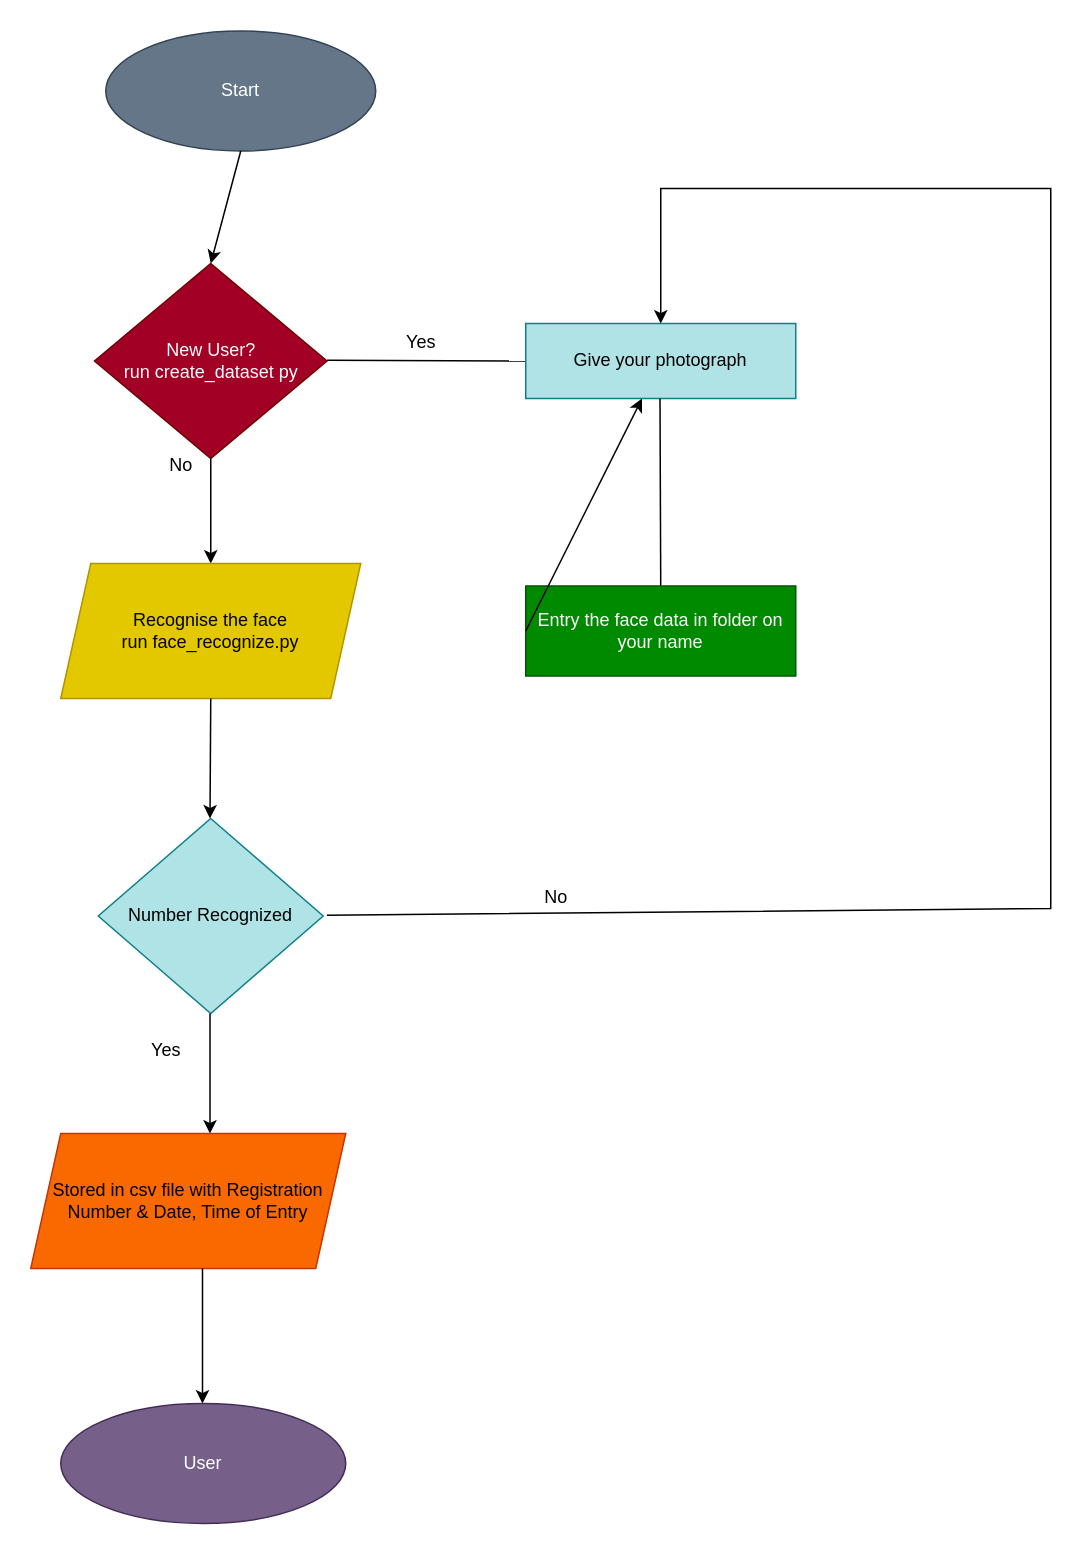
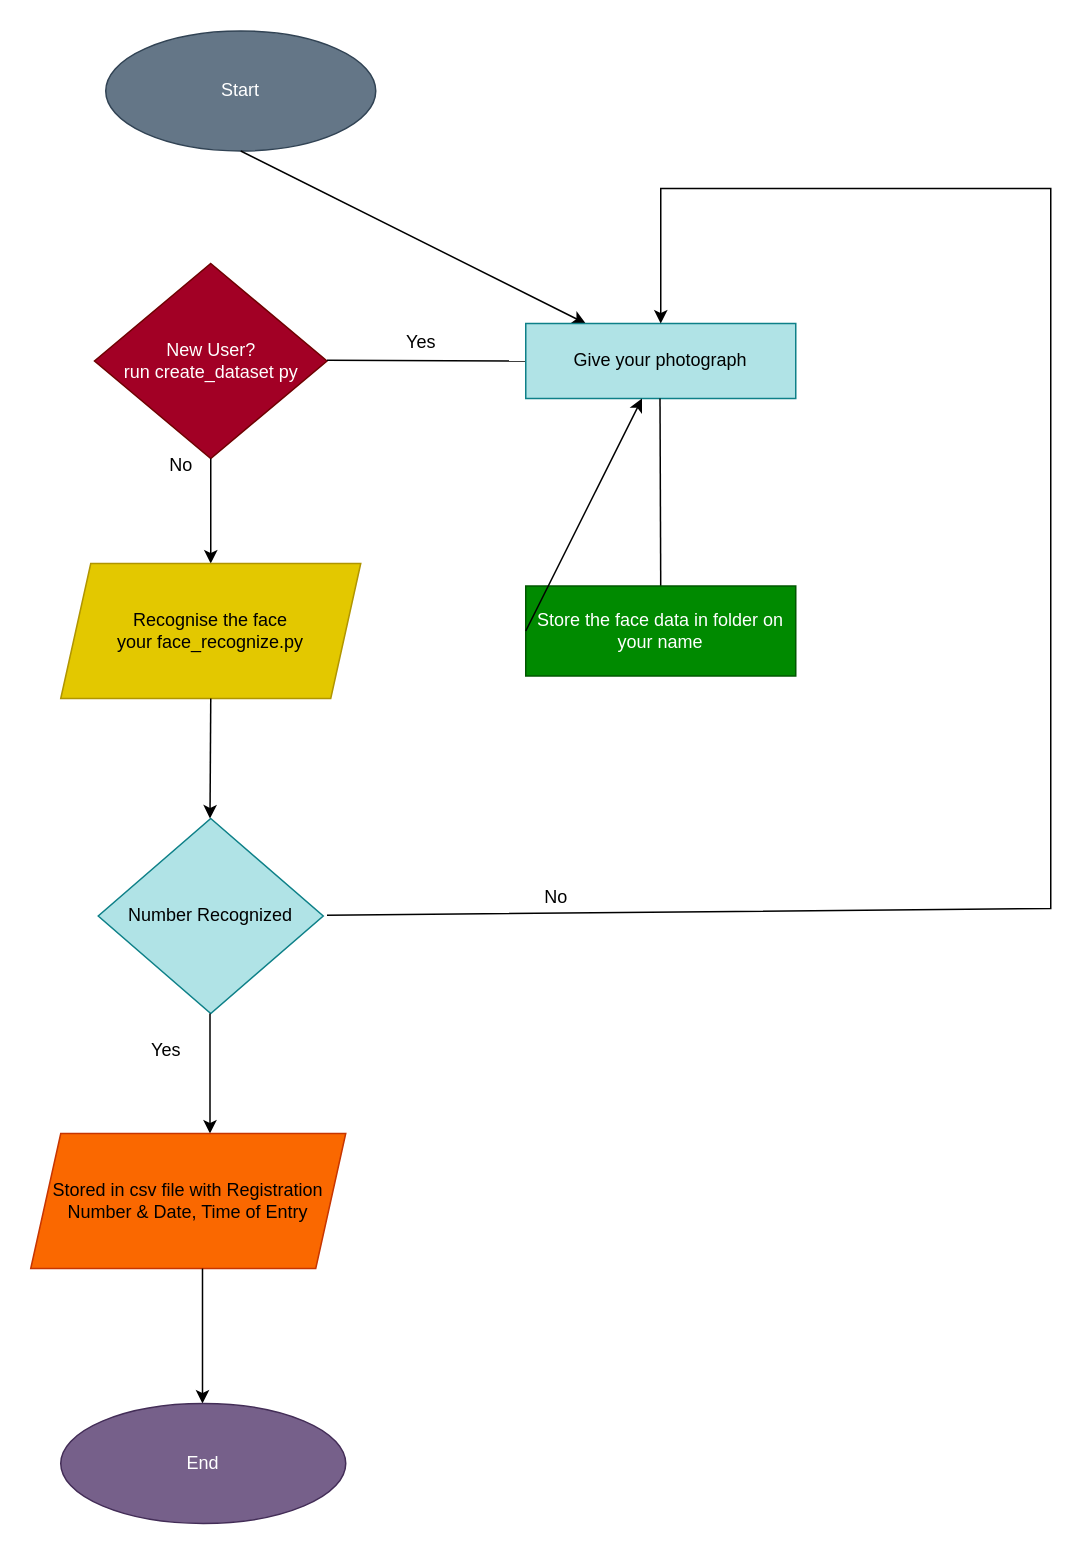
  <mxCell id="0" />
  <mxCell id="1" parent="0" />
  <mxCell id="2" value="Start" style="ellipse;whiteSpace=wrap;html=1;fillColor=#647687;fontColor=#ffffff;strokeColor=#314354;" vertex="1" parent="1"><mxGeometry x="70" y="20" width="180" height="80" as="geometry" /></mxCell>
  <mxCell id="3" value="New User?&lt;div&gt;run create_dataset py&lt;/div&gt;" style="rhombus;whiteSpace=wrap;html=1;fillColor=light-dark(#A20025,#FFD966);fontColor=#ffffff;strokeColor=#6F0000;" vertex="1" parent="1"><mxGeometry x="62.5" y="175" width="155" height="130" as="geometry" /></mxCell>
  <mxCell id="4" value="Number Recognized" style="rhombus;whiteSpace=wrap;html=1;fillColor=light-dark(#B0E3E6,#9AC7BF);strokeColor=#0e8088;" vertex="1" parent="1"><mxGeometry x="65" y="545" width="150" height="130" as="geometry" /></mxCell>
- <mxCell id="5" value="" style="endArrow=classic;html=1;rounded=0;entryX=0.5;entryY=0;entryDx=0;entryDy=0;exitX=0.5;exitY=1;exitDx=0;exitDy=0;" edge="1" parent="1" source="2" target="3"><mxGeometry width="50" height="50" relative="1" as="geometry"><mxPoint x="140" y="125" as="sourcePoint" /><mxPoint x="190" y="75" as="targetPoint" /></mxGeometry></mxCell>
+ <mxCell id="5" value="" style="endArrow=classic;html=1;rounded=0;exitX=0.5;exitY=1;exitDx=0;exitDy=0;" edge="1" parent="1" source="2" target="8"><mxGeometry width="50" height="50" relative="1" as="geometry"><mxPoint x="140" y="125" as="sourcePoint" /><mxPoint x="190" y="75" as="targetPoint" /></mxGeometry></mxCell>
  <mxCell id="6" value="" style="endArrow=classic;html=1;rounded=0;exitX=0.5;exitY=1;exitDx=0;exitDy=0;" edge="1" parent="1" source="3"><mxGeometry width="50" height="50" relative="1" as="geometry"><mxPoint x="133.75" y="315" as="sourcePoint" /><mxPoint x="140" y="375" as="targetPoint" /></mxGeometry></mxCell>
  <mxCell id="7" value="" style="endArrow=none;html=1;rounded=0;" edge="1" parent="1"><mxGeometry width="50" height="50" relative="1" as="geometry"><mxPoint x="217.5" y="239.5" as="sourcePoint" /><mxPoint x="350" y="240" as="targetPoint" /></mxGeometry></mxCell>
  <mxCell id="8" value="Give your photograph" style="rounded=0;whiteSpace=wrap;html=1;fillColor=light-dark(#B0E3E6,#66B2FF);strokeColor=#0e8088;" vertex="1" parent="1"><mxGeometry x="350" y="215" width="180" height="50" as="geometry" /></mxCell>
  <mxCell id="9" value="" style="endArrow=none;html=1;rounded=0;" edge="1" parent="1"><mxGeometry width="50" height="50" relative="1" as="geometry"><mxPoint x="439.5" y="265" as="sourcePoint" /><mxPoint x="440" y="395" as="targetPoint" /></mxGeometry></mxCell>
- <mxCell id="10" value="Recognise the face&lt;div&gt;run face_recognize.py&lt;/div&gt;" style="shape=parallelogram;perimeter=parallelogramPerimeter;whiteSpace=wrap;html=1;fixedSize=1;fillColor=light-dark(#E3C800,#CDA2BE);fontColor=#000000;strokeColor=#B09500;" vertex="1" parent="1"><mxGeometry x="40" y="375" width="200" height="90" as="geometry" /></mxCell>
- <mxCell id="11" value="Entry the face data in folder on your name" style="rounded=0;whiteSpace=wrap;html=1;fillColor=light-dark(#008A00,#80FF00);strokeColor=#005700;fontColor=#ffffff;" vertex="1" parent="1"><mxGeometry x="350" y="390" width="180" height="60" as="geometry" /></mxCell>
+ <mxCell id="10" value="Recognise the face&lt;div&gt;your face_recognize.py&lt;/div&gt;" style="shape=parallelogram;perimeter=parallelogramPerimeter;whiteSpace=wrap;html=1;fixedSize=1;fillColor=light-dark(#E3C800,#CDA2BE);fontColor=#000000;strokeColor=#B09500;" vertex="1" parent="1"><mxGeometry x="40" y="375" width="200" height="90" as="geometry" /></mxCell>
+ <mxCell id="11" value="Store the face data in folder on your name" style="rounded=0;whiteSpace=wrap;html=1;fillColor=light-dark(#008A00,#80FF00);strokeColor=#005700;fontColor=#ffffff;" vertex="1" parent="1"><mxGeometry x="350" y="390" width="180" height="60" as="geometry" /></mxCell>
  <mxCell id="12" value="" style="endArrow=classic;html=1;rounded=0;exitX=0.5;exitY=1;exitDx=0;exitDy=0;" edge="1" parent="1" source="10"><mxGeometry width="50" height="50" relative="1" as="geometry"><mxPoint x="139.5" y="485" as="sourcePoint" /><mxPoint x="139.5" y="545" as="targetPoint" /></mxGeometry></mxCell>
  <mxCell id="13" value="" style="endArrow=classic;html=1;rounded=0;entryX=0.5;entryY=0;entryDx=0;entryDy=0;" edge="1" parent="1" target="8"><mxGeometry width="50" height="50" relative="1" as="geometry"><mxPoint x="217.5" y="609.5" as="sourcePoint" /><mxPoint x="440" y="175" as="targetPoint" /><Array as="points"><mxPoint x="700" y="605" /><mxPoint x="700" y="125" /><mxPoint x="440" y="125" /></Array></mxGeometry></mxCell>
  <mxCell id="14" value="" style="endArrow=classic;html=1;rounded=0;" edge="1" parent="1"><mxGeometry width="50" height="50" relative="1" as="geometry"><mxPoint x="139.5" y="675" as="sourcePoint" /><mxPoint x="139.5" y="755" as="targetPoint" /></mxGeometry></mxCell>
  <mxCell id="15" value="Stored in csv file with Registration Number &amp;amp; Date, Time of Entry" style="shape=parallelogram;perimeter=parallelogramPerimeter;whiteSpace=wrap;html=1;fixedSize=1;fillColor=light-dark(#fa6800, #cc7333);fontColor=#000000;strokeColor=light-dark(#C73500,#D7765D);" vertex="1" parent="1"><mxGeometry x="20" y="755" width="210" height="90" as="geometry" /></mxCell>
  <mxCell id="16" value="" style="endArrow=classic;html=1;rounded=0;" edge="1" parent="1"><mxGeometry width="50" height="50" relative="1" as="geometry"><mxPoint x="134.5" y="845" as="sourcePoint" /><mxPoint x="134.5" y="935" as="targetPoint" /></mxGeometry></mxCell>
- <mxCell id="17" value="User" style="ellipse;whiteSpace=wrap;html=1;fillColor=light-dark(#76608A,#B9E0A5);fontColor=#ffffff;strokeColor=#432D57;" vertex="1" parent="1"><mxGeometry x="40" y="935" width="190" height="80" as="geometry" /></mxCell>
+ <mxCell id="17" value="End" style="ellipse;whiteSpace=wrap;html=1;fillColor=light-dark(#76608A,#B9E0A5);fontColor=#ffffff;strokeColor=#432D57;" vertex="1" parent="1"><mxGeometry x="40" y="935" width="190" height="80" as="geometry" /></mxCell>
  <mxCell id="18" value="" style="endArrow=classic;html=1;rounded=0;exitX=0;exitY=0.5;exitDx=0;exitDy=0;" edge="1" parent="1" source="11" target="8"><mxGeometry width="50" height="50" relative="1" as="geometry"><mxPoint x="330" y="425" as="sourcePoint" /><mxPoint x="270" y="425" as="targetPoint" /></mxGeometry></mxCell>
  <mxCell id="19" value="No" style="text;html=1;align=center;verticalAlign=middle;resizable=0;points=[];autosize=1;strokeColor=none;fillColor=none;" vertex="1" parent="1"><mxGeometry x="350" y="583" width="40" height="30" as="geometry" /></mxCell>
  <mxCell id="20" value="Yes" style="text;html=1;align=center;verticalAlign=middle;resizable=0;points=[];autosize=1;strokeColor=none;fillColor=none;" vertex="1" parent="1"><mxGeometry x="90" y="685" width="40" height="30" as="geometry" /></mxCell>
  <mxCell id="21" value="Yes" style="text;html=1;align=center;verticalAlign=middle;resizable=0;points=[];autosize=1;strokeColor=none;fillColor=none;" vertex="1" parent="1"><mxGeometry x="260" y="213" width="40" height="30" as="geometry" /></mxCell>
  <mxCell id="22" value="No" style="text;html=1;align=center;verticalAlign=middle;resizable=0;points=[];autosize=1;strokeColor=none;fillColor=none;" vertex="1" parent="1"><mxGeometry x="100" y="295" width="40" height="30" as="geometry" /></mxCell>
